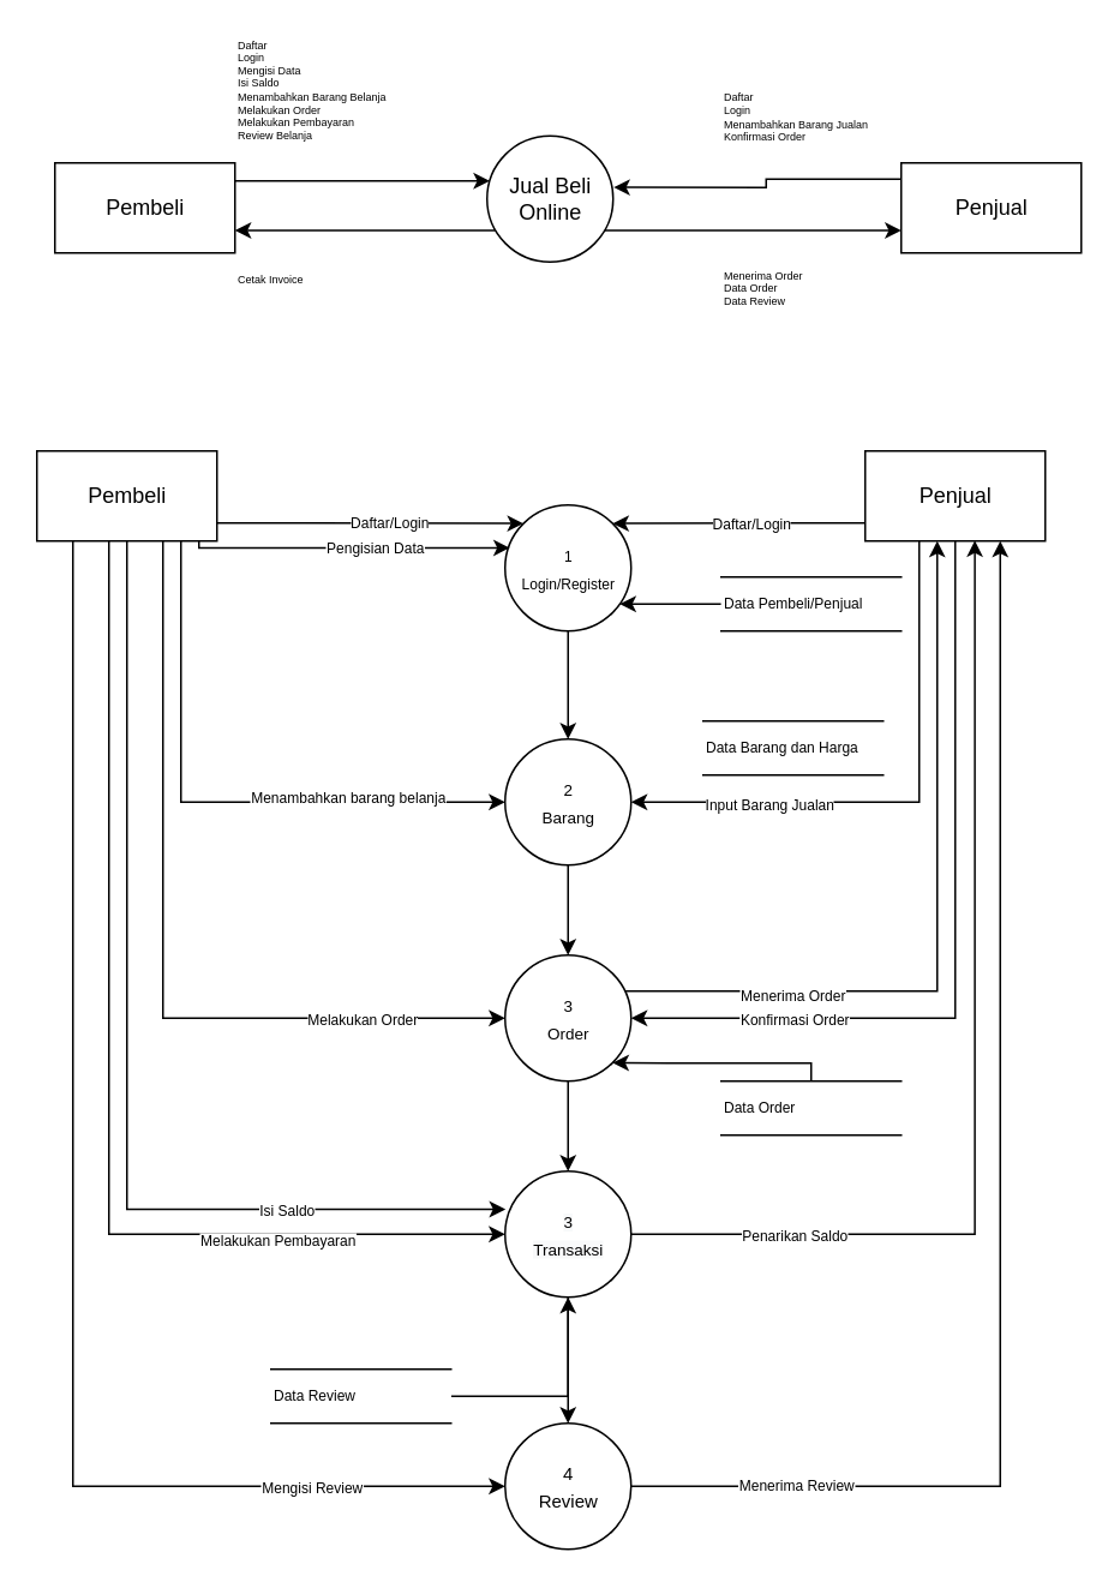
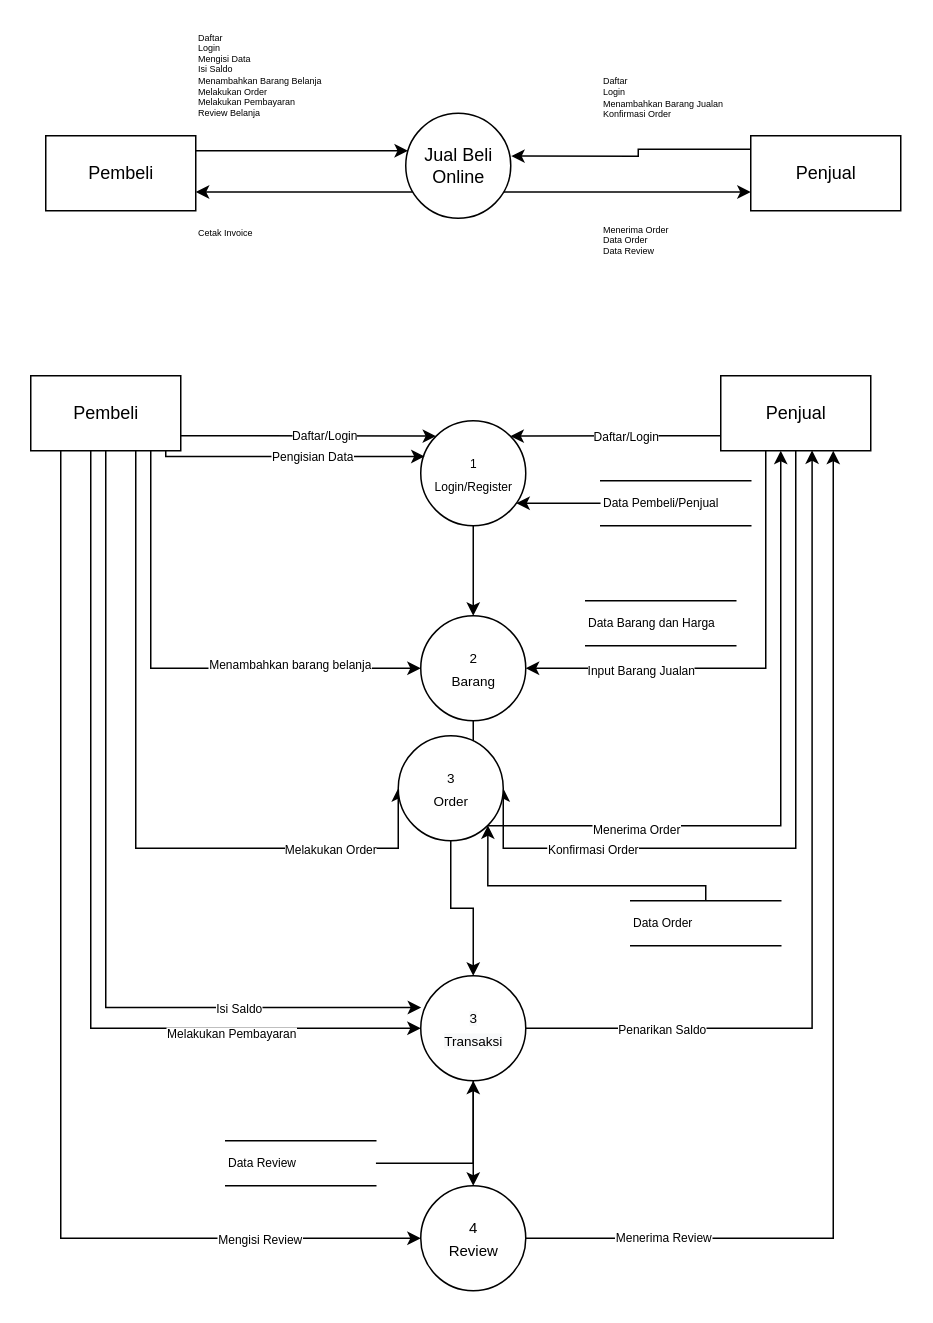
  <mxCell id="0" />
  <mxCell id="1" parent="0" />
  <mxCell id="2" style="edgeStyle=orthogonalEdgeStyle;rounded=0;orthogonalLoop=1;jettySize=auto;html=1;entryX=1;entryY=0.75;entryDx=0;entryDy=0;fontSize=6;" edge="1" parent="1" source="4" target="6"><mxGeometry relative="1" as="geometry"><Array as="points"><mxPoint x="205" y="128" /></Array></mxGeometry></mxCell>
  <mxCell id="3" style="edgeStyle=orthogonalEdgeStyle;rounded=0;orthogonalLoop=1;jettySize=auto;html=1;entryX=0;entryY=0.75;entryDx=0;entryDy=0;fontSize=6;" edge="1" parent="1" source="4" target="8"><mxGeometry relative="1" as="geometry"><Array as="points"><mxPoint x="425" y="128" /></Array></mxGeometry></mxCell>
  <mxCell id="4" value="Jual Beli&lt;br&gt;Online" style="shape=ellipse;html=1;dashed=0;whitespace=wrap;aspect=fixed;perimeter=ellipsePerimeter;" vertex="1" parent="1"><mxGeometry x="270" y="75" width="70" height="70" as="geometry" /></mxCell>
  <mxCell id="5" style="edgeStyle=orthogonalEdgeStyle;rounded=0;orthogonalLoop=1;jettySize=auto;html=1;fontSize=6;" edge="1" parent="1" source="6" target="4"><mxGeometry relative="1" as="geometry"><Array as="points"><mxPoint x="220" y="100" /><mxPoint x="220" y="100" /></Array></mxGeometry></mxCell>
  <mxCell id="6" value="Pembeli" style="html=1;dashed=0;whitespace=wrap;" vertex="1" parent="1"><mxGeometry x="30" y="90" width="100" height="50" as="geometry" /></mxCell>
  <mxCell id="7" style="edgeStyle=orthogonalEdgeStyle;rounded=0;orthogonalLoop=1;jettySize=auto;html=1;entryX=1.004;entryY=0.408;entryDx=0;entryDy=0;entryPerimeter=0;fontSize=6;" edge="1" parent="1" source="8" target="4"><mxGeometry relative="1" as="geometry"><Array as="points"><mxPoint x="425" y="99" /></Array></mxGeometry></mxCell>
  <mxCell id="8" value="Penjual" style="html=1;dashed=0;whitespace=wrap;" vertex="1" parent="1"><mxGeometry x="500" y="90" width="100" height="50" as="geometry" /></mxCell>
  <mxCell id="9" value="Daftar&lt;br&gt;Login&lt;br&gt;Mengisi Data&lt;br&gt;Isi Saldo&lt;br&gt;Menambahkan Barang Belanja&lt;br&gt;Melakukan Order&lt;br&gt;Melakukan Pembayaran&lt;br&gt;Review Belanja" style="text;html=1;align=left;verticalAlign=middle;resizable=0;points=[];autosize=1;strokeColor=none;fillColor=none;fontSize=6;" vertex="1" parent="1"><mxGeometry x="130" y="20" width="100" height="60" as="geometry" /></mxCell>
  <mxCell id="10" value="Cetak Invoice&lt;br&gt;" style="text;html=1;align=left;verticalAlign=middle;resizable=0;points=[];autosize=1;strokeColor=none;fillColor=none;fontSize=6;" vertex="1" parent="1"><mxGeometry x="130" y="150" width="50" height="10" as="geometry" /></mxCell>
  <mxCell id="11" value="Daftar&lt;br&gt;Login&lt;br&gt;Menambahkan Barang Jualan&lt;br&gt;&lt;div&gt;Konfirmasi Order&lt;/div&gt;" style="text;html=1;align=left;verticalAlign=middle;resizable=0;points=[];autosize=1;strokeColor=none;fillColor=none;fontSize=6;" vertex="1" parent="1"><mxGeometry x="400" y="50" width="100" height="30" as="geometry" /></mxCell>
  <mxCell id="12" value="Menerima Order&lt;br&gt;Data Order&lt;br&gt;Data Review" style="text;html=1;align=left;verticalAlign=middle;resizable=0;points=[];autosize=1;strokeColor=none;fillColor=none;fontSize=6;" vertex="1" parent="1"><mxGeometry x="400" y="150" width="60" height="20" as="geometry" /></mxCell>
  <mxCell id="13" style="edgeStyle=orthogonalEdgeStyle;rounded=0;orthogonalLoop=1;jettySize=auto;html=1;entryX=0.5;entryY=0;entryDx=0;entryDy=0;fontSize=8;" edge="1" parent="1" source="14" target="40"><mxGeometry relative="1" as="geometry" /></mxCell>
  <mxCell id="14" value="&lt;font style=&quot;font-size: 8px&quot;&gt;1&lt;br&gt;Login/Register&lt;/font&gt;" style="shape=ellipse;html=1;dashed=0;whitespace=wrap;aspect=fixed;perimeter=ellipsePerimeter;" vertex="1" parent="1"><mxGeometry x="280" y="280" width="70" height="70" as="geometry" /></mxCell>
  <mxCell id="15" style="edgeStyle=orthogonalEdgeStyle;rounded=0;orthogonalLoop=1;jettySize=auto;html=1;entryX=0;entryY=0;entryDx=0;entryDy=0;fontSize=8;" edge="1" parent="1" source="29" target="14"><mxGeometry relative="1" as="geometry"><Array as="points"><mxPoint x="160" y="290" /><mxPoint x="160" y="290" /></Array></mxGeometry></mxCell>
  <mxCell id="16" value="Daftar/Login" style="edgeLabel;html=1;align=center;verticalAlign=middle;resizable=0;points=[];fontSize=8;" vertex="1" connectable="0" parent="15"><mxGeometry x="0.117" y="1" relative="1" as="geometry"><mxPoint as="offset" /></mxGeometry></mxCell>
  <mxCell id="17" style="edgeStyle=orthogonalEdgeStyle;rounded=0;orthogonalLoop=1;jettySize=auto;html=1;entryX=0.037;entryY=0.34;entryDx=0;entryDy=0;entryPerimeter=0;fontSize=8;" edge="1" parent="1" source="29" target="14"><mxGeometry relative="1" as="geometry"><Array as="points"><mxPoint x="110" y="304" /></Array></mxGeometry></mxCell>
  <mxCell id="18" value="Pengisian Data" style="edgeLabel;html=1;align=center;verticalAlign=middle;resizable=0;points=[];fontSize=8;" vertex="1" connectable="0" parent="17"><mxGeometry x="0.15" relative="1" as="geometry"><mxPoint as="offset" /></mxGeometry></mxCell>
  <mxCell id="19" style="edgeStyle=orthogonalEdgeStyle;rounded=0;orthogonalLoop=1;jettySize=auto;html=1;entryX=0;entryY=0.5;entryDx=0;entryDy=0;fontSize=8;" edge="1" parent="1" source="29" target="40"><mxGeometry relative="1" as="geometry"><Array as="points"><mxPoint x="100" y="445" /></Array></mxGeometry></mxCell>
  <mxCell id="20" value="Menambahkan barang belanja" style="edgeLabel;html=1;align=center;verticalAlign=middle;resizable=0;points=[];fontSize=8;" vertex="1" connectable="0" parent="19"><mxGeometry x="0.457" y="3" relative="1" as="geometry"><mxPoint as="offset" /></mxGeometry></mxCell>
  <mxCell id="21" style="edgeStyle=orthogonalEdgeStyle;rounded=0;orthogonalLoop=1;jettySize=auto;html=1;entryX=0.004;entryY=0.302;entryDx=0;entryDy=0;entryPerimeter=0;fontSize=8;" edge="1" parent="1" source="29" target="45"><mxGeometry relative="1" as="geometry"><Array as="points"><mxPoint x="70" y="671" /></Array></mxGeometry></mxCell>
  <mxCell id="22" value="Isi Saldo" style="edgeLabel;html=1;align=center;verticalAlign=middle;resizable=0;points=[];fontSize=8;" vertex="1" connectable="0" parent="21"><mxGeometry x="0.583" relative="1" as="geometry"><mxPoint as="offset" /></mxGeometry></mxCell>
  <mxCell id="23" style="edgeStyle=orthogonalEdgeStyle;rounded=0;orthogonalLoop=1;jettySize=auto;html=1;entryX=0;entryY=0.5;entryDx=0;entryDy=0;fontSize=8;" edge="1" parent="1" source="29" target="45"><mxGeometry relative="1" as="geometry"><Array as="points"><mxPoint x="60" y="685" /></Array></mxGeometry></mxCell>
  <mxCell id="24" value="Melakukan Pembayaran" style="edgeLabel;html=1;align=center;verticalAlign=middle;resizable=0;points=[];fontSize=8;" vertex="1" connectable="0" parent="23"><mxGeometry x="0.581" y="-3" relative="1" as="geometry"><mxPoint as="offset" /></mxGeometry></mxCell>
  <mxCell id="25" style="edgeStyle=orthogonalEdgeStyle;rounded=0;orthogonalLoop=1;jettySize=auto;html=1;entryX=0;entryY=0.5;entryDx=0;entryDy=0;fontSize=8;" edge="1" parent="1" source="29" target="49"><mxGeometry relative="1" as="geometry"><Array as="points"><mxPoint x="90" y="565" /></Array></mxGeometry></mxCell>
  <mxCell id="26" value="Melakukan Order" style="edgeLabel;html=1;align=center;verticalAlign=middle;resizable=0;points=[];fontSize=8;" vertex="1" connectable="0" parent="25"><mxGeometry x="0.539" relative="1" as="geometry"><mxPoint x="25" as="offset" /></mxGeometry></mxCell>
  <mxCell id="27" style="edgeStyle=orthogonalEdgeStyle;rounded=0;orthogonalLoop=1;jettySize=auto;html=1;entryX=0;entryY=0.5;entryDx=0;entryDy=0;fontSize=8;" edge="1" parent="1" source="29" target="52"><mxGeometry relative="1" as="geometry"><Array as="points"><mxPoint x="40" y="825" /></Array></mxGeometry></mxCell>
  <mxCell id="28" value="Mengisi Review" style="edgeLabel;html=1;align=center;verticalAlign=middle;resizable=0;points=[];fontSize=8;" vertex="1" connectable="0" parent="27"><mxGeometry x="0.717" relative="1" as="geometry"><mxPoint as="offset" /></mxGeometry></mxCell>
  <mxCell id="29" value="Pembeli" style="html=1;dashed=0;whitespace=wrap;" vertex="1" parent="1"><mxGeometry x="20" y="250" width="100" height="50" as="geometry" /></mxCell>
  <mxCell id="30" style="edgeStyle=orthogonalEdgeStyle;rounded=0;orthogonalLoop=1;jettySize=auto;html=1;entryX=1;entryY=0;entryDx=0;entryDy=0;fontSize=8;" edge="1" parent="1" source="36" target="14"><mxGeometry relative="1" as="geometry"><Array as="points"><mxPoint x="440" y="290" /><mxPoint x="440" y="290" /></Array></mxGeometry></mxCell>
  <mxCell id="31" value="Daftar/Login" style="edgeLabel;html=1;align=center;verticalAlign=middle;resizable=0;points=[];fontSize=8;" vertex="1" connectable="0" parent="30"><mxGeometry x="-0.082" relative="1" as="geometry"><mxPoint as="offset" /></mxGeometry></mxCell>
  <mxCell id="32" style="edgeStyle=orthogonalEdgeStyle;rounded=0;orthogonalLoop=1;jettySize=auto;html=1;entryX=1;entryY=0.5;entryDx=0;entryDy=0;fontSize=9;" edge="1" parent="1" source="36" target="40"><mxGeometry relative="1" as="geometry"><Array as="points"><mxPoint x="510" y="445" /></Array></mxGeometry></mxCell>
  <mxCell id="33" value="Input Barang Jualan" style="edgeLabel;html=1;align=center;verticalAlign=middle;resizable=0;points=[];fontSize=8;" vertex="1" connectable="0" parent="32"><mxGeometry x="0.501" y="1" relative="1" as="geometry"><mxPoint as="offset" /></mxGeometry></mxCell>
  <mxCell id="34" style="edgeStyle=orthogonalEdgeStyle;rounded=0;orthogonalLoop=1;jettySize=auto;html=1;fontSize=8;entryX=1;entryY=0.5;entryDx=0;entryDy=0;" edge="1" parent="1" source="36" target="49"><mxGeometry relative="1" as="geometry"><mxPoint x="370" y="552" as="targetPoint" /><Array as="points"><mxPoint x="530" y="565" /></Array></mxGeometry></mxCell>
  <mxCell id="35" value="&#10;&#10;&lt;span style=&quot;color: rgb(0, 0, 0); font-family: helvetica; font-size: 8px; font-style: normal; font-weight: 400; letter-spacing: normal; text-align: center; text-indent: 0px; text-transform: none; word-spacing: 0px; background-color: rgb(255, 255, 255); display: inline; float: none;&quot;&gt;Konfirmasi Order&lt;/span&gt;&#10;&#10;" style="edgeLabel;html=1;align=center;verticalAlign=middle;resizable=0;points=[];fontSize=8;" vertex="1" connectable="0" parent="34"><mxGeometry x="0.667" relative="1" as="geometry"><mxPoint x="16" as="offset" /></mxGeometry></mxCell>
  <mxCell id="36" value="Penjual" style="html=1;dashed=0;whitespace=wrap;" vertex="1" parent="1"><mxGeometry x="480" y="250" width="100" height="50" as="geometry" /></mxCell>
  <mxCell id="37" style="edgeStyle=orthogonalEdgeStyle;rounded=0;orthogonalLoop=1;jettySize=auto;html=1;fontSize=8;" edge="1" parent="1" source="38" target="14"><mxGeometry relative="1" as="geometry"><Array as="points"><mxPoint x="410" y="330" /><mxPoint x="410" y="330" /></Array></mxGeometry></mxCell>
  <mxCell id="38" value="Data Pembeli/Penjual" style="html=1;dashed=0;whitespace=wrap;shape=partialRectangle;right=0;left=0;fontSize=8;align=left;" vertex="1" parent="1"><mxGeometry x="400" y="320" width="100" height="30" as="geometry" /></mxCell>
  <mxCell id="39" style="edgeStyle=orthogonalEdgeStyle;rounded=0;orthogonalLoop=1;jettySize=auto;html=1;entryX=0.5;entryY=0;entryDx=0;entryDy=0;fontSize=8;" edge="1" parent="1" source="40" target="49"><mxGeometry relative="1" as="geometry" /></mxCell>
  <mxCell id="40" value="&lt;font style=&quot;font-size: 9px&quot;&gt;2&lt;br&gt;Barang&lt;/font&gt;" style="shape=ellipse;html=1;dashed=0;whitespace=wrap;aspect=fixed;perimeter=ellipsePerimeter;" vertex="1" parent="1"><mxGeometry x="280" y="410" width="70" height="70" as="geometry" /></mxCell>
  <mxCell id="41" value="Data Barang dan Harga" style="html=1;dashed=0;whitespace=wrap;shape=partialRectangle;right=0;left=0;fontSize=8;align=left;" vertex="1" parent="1"><mxGeometry x="390" y="400" width="100" height="30" as="geometry" /></mxCell>
  <mxCell id="42" style="edgeStyle=orthogonalEdgeStyle;rounded=0;orthogonalLoop=1;jettySize=auto;html=1;entryX=0.609;entryY=0.994;entryDx=0;entryDy=0;entryPerimeter=0;fontSize=8;" edge="1" parent="1" source="45" target="36"><mxGeometry relative="1" as="geometry" /></mxCell>
  <mxCell id="43" value="Penarikan Saldo" style="edgeLabel;html=1;align=center;verticalAlign=middle;resizable=0;points=[];fontSize=8;" vertex="1" connectable="0" parent="42"><mxGeometry x="-0.725" y="-2" relative="1" as="geometry"><mxPoint x="11" y="-2" as="offset" /></mxGeometry></mxCell>
  <mxCell id="44" style="edgeStyle=orthogonalEdgeStyle;rounded=0;orthogonalLoop=1;jettySize=auto;html=1;entryX=0.5;entryY=0;entryDx=0;entryDy=0;fontSize=8;" edge="1" parent="1" source="45" target="52"><mxGeometry relative="1" as="geometry" /></mxCell>
  <mxCell id="45" value="&#10;&#10;&lt;span style=&quot;color: rgb(0, 0, 0); font-family: helvetica; font-size: 9px; font-style: normal; font-weight: 400; letter-spacing: normal; text-align: center; text-indent: 0px; text-transform: none; word-spacing: 0px; background-color: rgb(248, 249, 250); display: inline; float: none;&quot;&gt;3&lt;/span&gt;&lt;br style=&quot;color: rgb(0, 0, 0); font-family: helvetica; font-size: 9px; font-style: normal; font-weight: 400; letter-spacing: normal; text-align: center; text-indent: 0px; text-transform: none; word-spacing: 0px; background-color: rgb(248, 249, 250);&quot;&gt;&lt;span style=&quot;color: rgb(0, 0, 0); font-family: helvetica; font-size: 9px; font-style: normal; font-weight: 400; letter-spacing: normal; text-align: center; text-indent: 0px; text-transform: none; word-spacing: 0px; background-color: rgb(248, 249, 250); display: inline; float: none;&quot;&gt;Transaksi&lt;/span&gt;&#10;&#10;" style="shape=ellipse;html=1;dashed=0;whitespace=wrap;aspect=fixed;perimeter=ellipsePerimeter;" vertex="1" parent="1"><mxGeometry x="280" y="650" width="70" height="70" as="geometry" /></mxCell>
  <mxCell id="46" style="edgeStyle=orthogonalEdgeStyle;rounded=0;orthogonalLoop=1;jettySize=auto;html=1;entryX=0.4;entryY=1;entryDx=0;entryDy=0;entryPerimeter=0;fontSize=8;" edge="1" parent="1" source="49" target="36"><mxGeometry relative="1" as="geometry"><Array as="points"><mxPoint x="520" y="550" /></Array></mxGeometry></mxCell>
  <mxCell id="47" value="Menerima Order" style="edgeLabel;html=1;align=center;verticalAlign=middle;resizable=0;points=[];fontSize=8;" vertex="1" connectable="0" parent="46"><mxGeometry x="-0.512" y="-2" relative="1" as="geometry"><mxPoint x="-10" as="offset" /></mxGeometry></mxCell>
  <mxCell id="48" style="edgeStyle=orthogonalEdgeStyle;rounded=0;orthogonalLoop=1;jettySize=auto;html=1;entryX=0.5;entryY=0;entryDx=0;entryDy=0;fontSize=8;" edge="1" parent="1" source="49" target="45"><mxGeometry relative="1" as="geometry" /></mxCell>
- <mxCell id="49" value="&lt;font style=&quot;font-size: 9px&quot;&gt;3&lt;br&gt;Order&lt;/font&gt;" style="shape=ellipse;html=1;dashed=0;whitespace=wrap;aspect=fixed;perimeter=ellipsePerimeter;" vertex="1" parent="1"><mxGeometry x="280" y="530" width="70" height="70" as="geometry" /></mxCell>
+ <mxCell id="49" value="&lt;font style=&quot;font-size: 9px&quot;&gt;3&lt;br&gt;Order&lt;/font&gt;" style="shape=ellipse;html=1;dashed=0;whitespace=wrap;aspect=fixed;perimeter=ellipsePerimeter;" vertex="1" parent="1"><mxGeometry x="265" y="490" width="70" height="70" as="geometry" /></mxCell>
  <mxCell id="50" style="edgeStyle=orthogonalEdgeStyle;rounded=0;orthogonalLoop=1;jettySize=auto;html=1;entryX=0.75;entryY=1;entryDx=0;entryDy=0;fontSize=8;" edge="1" parent="1" source="52" target="36"><mxGeometry relative="1" as="geometry" /></mxCell>
  <mxCell id="51" value="Menerima Review" style="edgeLabel;html=1;align=center;verticalAlign=middle;resizable=0;points=[];fontSize=8;" vertex="1" connectable="0" parent="50"><mxGeometry x="-0.751" y="1" relative="1" as="geometry"><mxPoint as="offset" /></mxGeometry></mxCell>
  <mxCell id="52" value="&lt;font face=&quot;helvetica&quot; size=&quot;1&quot;&gt;4&lt;/font&gt;&lt;br style=&quot;color: rgb(0 , 0 , 0) ; font-family: &amp;#34;helvetica&amp;#34; ; font-size: 9px ; font-style: normal ; font-weight: 400 ; letter-spacing: normal ; text-align: center ; text-indent: 0px ; text-transform: none ; word-spacing: 0px ; background-color: rgb(248 , 249 , 250)&quot;&gt;&lt;font face=&quot;helvetica&quot; size=&quot;1&quot;&gt;Review&lt;/font&gt;" style="shape=ellipse;html=1;dashed=0;whitespace=wrap;aspect=fixed;perimeter=ellipsePerimeter;" vertex="1" parent="1"><mxGeometry x="280" y="790" width="70" height="70" as="geometry" /></mxCell>
  <mxCell id="53" style="edgeStyle=orthogonalEdgeStyle;rounded=0;orthogonalLoop=1;jettySize=auto;html=1;entryX=1;entryY=1;entryDx=0;entryDy=0;fontSize=8;" edge="1" parent="1" source="54" target="49"><mxGeometry relative="1" as="geometry"><Array as="points"><mxPoint x="370" y="590" /><mxPoint x="370" y="590" /></Array></mxGeometry></mxCell>
- <mxCell id="54" value="Data Order" style="html=1;dashed=0;whitespace=wrap;shape=partialRectangle;right=0;left=0;fontSize=8;align=left;" vertex="1" parent="1"><mxGeometry x="400" y="600" width="100" height="30" as="geometry" /></mxCell>
+ <mxCell id="54" value="Data Order" style="html=1;dashed=0;whitespace=wrap;shape=partialRectangle;right=0;left=0;fontSize=8;align=left;" vertex="1" parent="1"><mxGeometry x="420" y="600" width="100" height="30" as="geometry" /></mxCell>
  <mxCell id="55" style="edgeStyle=orthogonalEdgeStyle;rounded=0;orthogonalLoop=1;jettySize=auto;html=1;fontSize=8;" edge="1" parent="1" source="56" target="45"><mxGeometry relative="1" as="geometry" /></mxCell>
  <mxCell id="56" value="Data Review" style="html=1;dashed=0;whitespace=wrap;shape=partialRectangle;right=0;left=0;fontSize=8;align=left;" vertex="1" parent="1"><mxGeometry x="150" y="760" width="100" height="30" as="geometry" /></mxCell>
